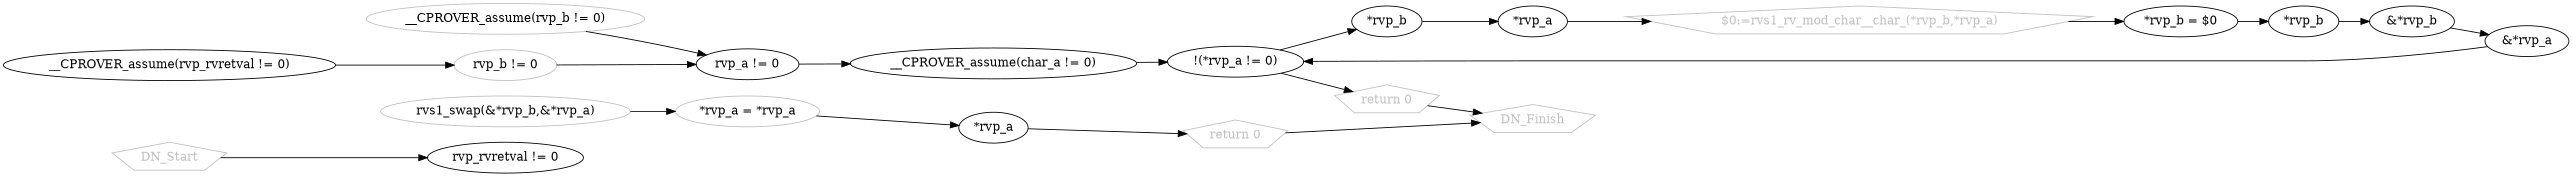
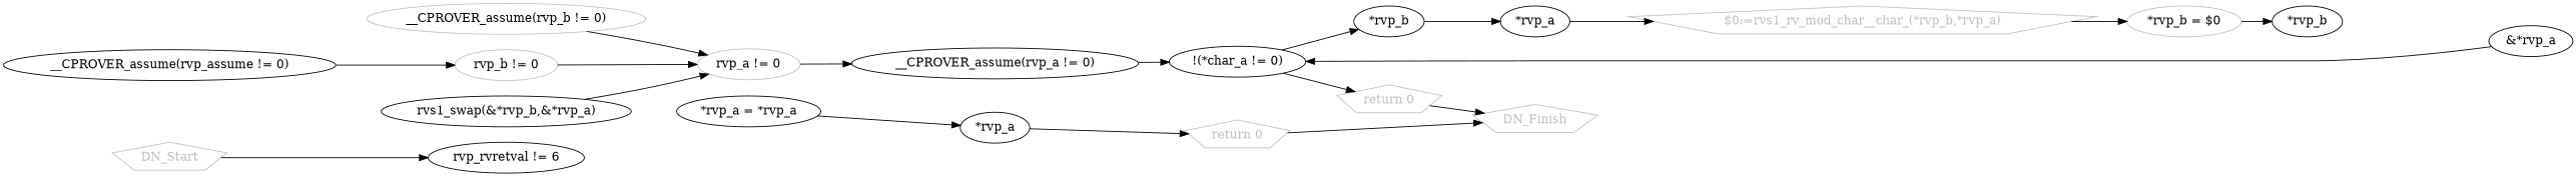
  digraph {
    rankdir=LR
    n1 [color=grey fontcolor=grey label=DN_Start shape=pentagon]
-   n2 [label="rvp_rvretval != 0"]
-   n3 [label="__CPROVER_assume(rvp_rvretval != 0)"]
+   n2 [label="rvp_rvretval != 6"]
+   n3 [label="__CPROVER_assume(rvp_assume != 0)"]
    n4 [color=grey label="rvp_b != 0"]
-   n5 [label="rvp_a != 0"]
+   n5 [label="rvp_a != 0" color=grey]
    n6 [color=grey label="__CPROVER_assume(rvp_b != 0)"]
-   n7 [label="__CPROVER_assume(char_a != 0)"]
-   n8 [label="!(*rvp_a != 0)"]
+   n7 [label="__CPROVER_assume(rvp_a != 0)"]
+   n8 [label="!(*char_a != 0)"]
    n9 [color=grey fontcolor=grey label="return 0" shape=pentagon]
    n10 [label="*rvp_b"]
    n11 [color=grey fontcolor=grey label=DN_Finish shape=pentagon]
    n12 [label="*rvp_a"]
    n13 [color=grey fontcolor=grey label="$0:=rvs1_rv_mod_char__char_(*rvp_b,*rvp_a)" shape=pentagon]
-   n14 [label="*rvp_b = $0"]
+   n14 [label="*rvp_b = $0" color=grey]
    n15 [label="*rvp_b"]
-   n16 [label="&*rvp_b"]
    n17 [label="&*rvp_a"]
-   n18 [label="rvs1_swap(&*rvp_b,&*rvp_a)" color=grey]
-   n19 [label="*rvp_a = *rvp_a" color=grey]
+   n18 [label="rvs1_swap(&*rvp_b,&*rvp_a)"]
+   n19 [label="*rvp_a = *rvp_a"]
    n20 [label="*rvp_a"]
    n21 [color=grey fontcolor=grey label="return 0" shape=pentagon]
    n1 -> n2
    n3 -> n4
    n4 -> n5
    n5 -> n7
    n6 -> n5
    n7 -> n8
    n8 -> n9
    n8 -> n10
    n9 -> n11
    n10 -> n12
    n12 -> n13
    n13 -> n14
    n14 -> n15
-   n15 -> n16
-   n16 -> n17
    n17 -> n8
-   n18 -> n19
+   n18 -> n5
    n19 -> n20
    n20 -> n21
    n21 -> n11
  }
